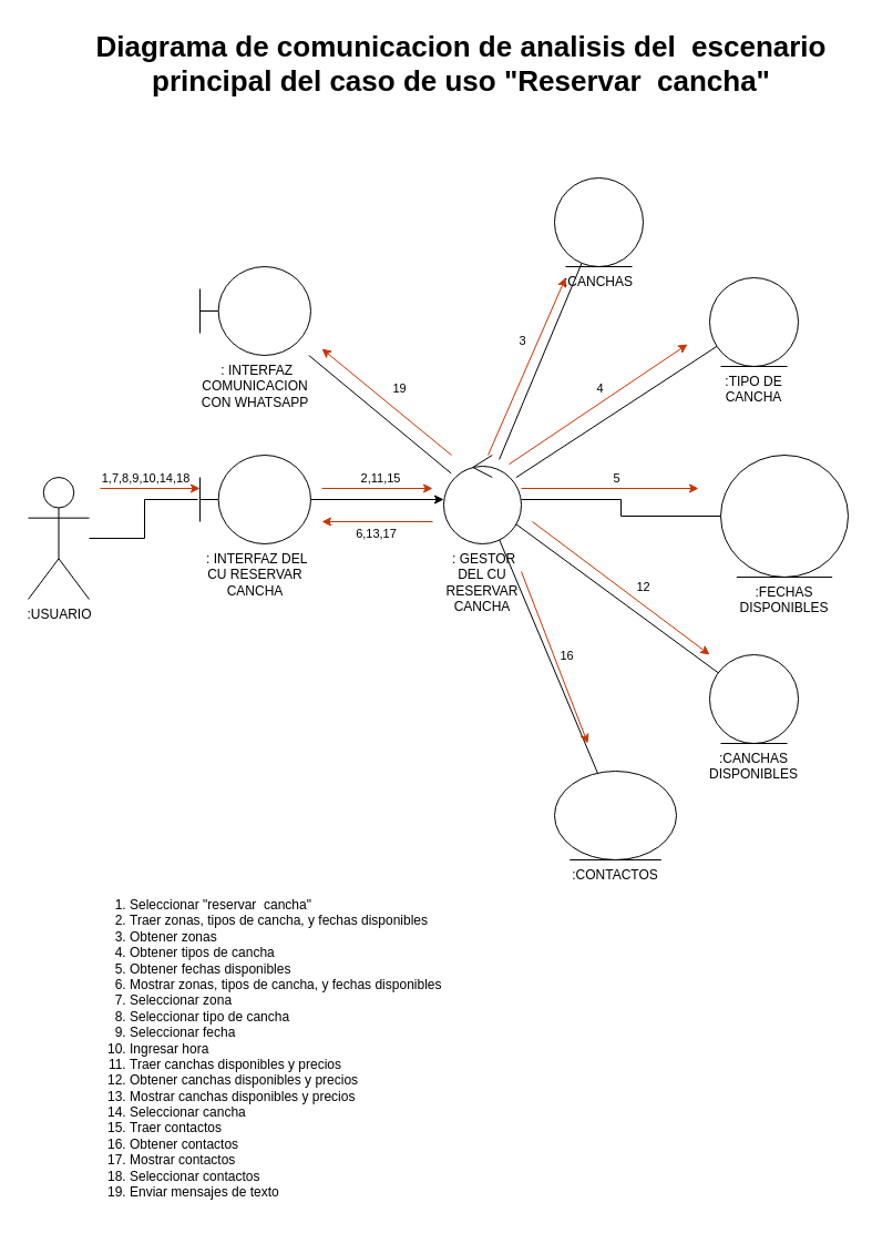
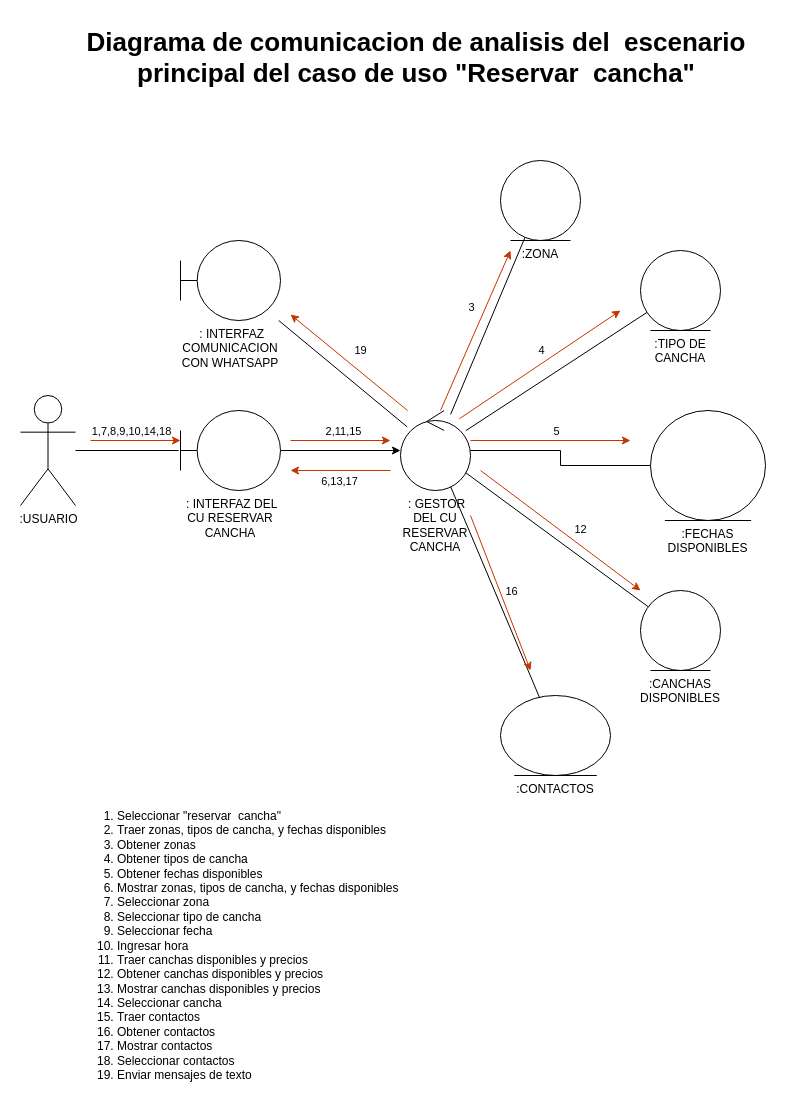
  <mxCell id="0" />
  <mxCell id="1" parent="0" />
  <mxCell id="2" style="edgeStyle=orthogonalEdgeStyle;rounded=0;orthogonalLoop=1;jettySize=auto;html=1;" edge="1" parent="1" source="5" target="20"><mxGeometry relative="1" as="geometry" /></mxCell>
  <mxCell id="3" style="edgeStyle=orthogonalEdgeStyle;rounded=0;orthogonalLoop=1;jettySize=auto;html=1;fillColor=#fa6800;strokeColor=#C73500;" edge="1" parent="1"><mxGeometry relative="1" as="geometry"><mxPoint x="290" y="440" as="sourcePoint" /><mxPoint x="390" y="440" as="targetPoint" /></mxGeometry></mxCell>
  <mxCell id="4" value="2,11,15" style="edgeLabel;html=1;align=center;verticalAlign=middle;resizable=0;points=[];" vertex="1" connectable="0" parent="3"><mxGeometry x="0.04" relative="1" as="geometry"><mxPoint y="-10" as="offset" /></mxGeometry></mxCell>
  <mxCell id="5" value="&amp;nbsp;: INTERFAZ DEL CU RESERVAR CANCHA" style="shape=umlBoundary;whiteSpace=wrap;html=1;labelPosition=center;verticalLabelPosition=bottom;align=center;verticalAlign=top;" vertex="1" parent="1"><mxGeometry x="180" y="410" width="100" height="80" as="geometry" /></mxCell>
- <mxCell id="6" value=":USUARIO" style="shape=umlActor;verticalLabelPosition=bottom;verticalAlign=top;html=1;" vertex="1" parent="1"><mxGeometry x="25" y="430" width="55" height="110" as="geometry" /></mxCell>
+ <mxCell id="6" value=":USUARIO" style="shape=umlActor;verticalLabelPosition=bottom;verticalAlign=top;html=1;" vertex="1" parent="1"><mxGeometry x="20" y="395" width="55" height="110" as="geometry" /></mxCell>
  <mxCell id="7" value="&amp;nbsp;: INTERFAZ COMUNICACION CON WHATSAPP" style="shape=umlBoundary;whiteSpace=wrap;html=1;labelPosition=center;verticalLabelPosition=bottom;align=center;verticalAlign=top;" vertex="1" parent="1"><mxGeometry x="180" y="240" width="100" height="80" as="geometry" /></mxCell>
  <mxCell id="8" style="rounded=1;orthogonalLoop=1;jettySize=auto;html=1;endArrow=none;endFill=0;" edge="1" parent="1" source="20" target="7"><mxGeometry relative="1" as="geometry" /></mxCell>
  <mxCell id="9" style="rounded=0;orthogonalLoop=1;jettySize=auto;html=1;endArrow=none;endFill=0;" edge="1" parent="1" source="20" target="21"><mxGeometry relative="1" as="geometry" /></mxCell>
  <mxCell id="10" style="rounded=0;orthogonalLoop=1;jettySize=auto;html=1;endArrow=none;endFill=0;" edge="1" parent="1" source="20" target="22"><mxGeometry relative="1" as="geometry" /></mxCell>
  <mxCell id="11" style="edgeStyle=orthogonalEdgeStyle;rounded=0;orthogonalLoop=1;jettySize=auto;html=1;endArrow=none;endFill=0;" edge="1" parent="1" source="20" target="23"><mxGeometry relative="1" as="geometry" /></mxCell>
  <mxCell id="12" style="rounded=0;orthogonalLoop=1;jettySize=auto;html=1;endArrow=none;endFill=0;" edge="1" parent="1" source="20" target="24"><mxGeometry relative="1" as="geometry" /></mxCell>
  <mxCell id="13" style="rounded=0;orthogonalLoop=1;jettySize=auto;html=1;endArrow=none;endFill=0;" edge="1" parent="1" source="20" target="25"><mxGeometry relative="1" as="geometry" /></mxCell>
  <mxCell id="14" style="edgeStyle=orthogonalEdgeStyle;rounded=0;orthogonalLoop=1;jettySize=auto;html=1;fillColor=#fa6800;strokeColor=#C73500;" edge="1" parent="1"><mxGeometry relative="1" as="geometry"><mxPoint x="470" y="440" as="sourcePoint" /><mxPoint x="630" y="440" as="targetPoint" /></mxGeometry></mxCell>
  <mxCell id="15" value="5" style="edgeLabel;html=1;align=center;verticalAlign=middle;resizable=0;points=[];" vertex="1" connectable="0" parent="14"><mxGeometry x="0.062" relative="1" as="geometry"><mxPoint y="-10" as="offset" /></mxGeometry></mxCell>
  <mxCell id="16" style="rounded=0;orthogonalLoop=1;jettySize=auto;html=1;fillColor=#fa6800;strokeColor=#C73500;" edge="1" parent="1"><mxGeometry relative="1" as="geometry"><mxPoint x="458.867" y="418.262" as="sourcePoint" /><mxPoint x="620" y="310" as="targetPoint" /></mxGeometry></mxCell>
  <mxCell id="17" value="4" style="edgeLabel;html=1;align=center;verticalAlign=middle;resizable=0;points=[];" vertex="1" connectable="0" parent="16"><mxGeometry x="0.214" y="3" relative="1" as="geometry"><mxPoint x="-15" as="offset" /></mxGeometry></mxCell>
  <mxCell id="18" style="rounded=0;orthogonalLoop=1;jettySize=auto;html=1;fillColor=#fa6800;strokeColor=#C73500;" edge="1" parent="1"><mxGeometry relative="1" as="geometry"><mxPoint x="440.002" y="410.004" as="sourcePoint" /><mxPoint x="510" y="250" as="targetPoint" /></mxGeometry></mxCell>
  <mxCell id="19" value="3" style="edgeLabel;html=1;align=center;verticalAlign=middle;resizable=0;points=[];" vertex="1" connectable="0" parent="18"><mxGeometry x="0.288" y="2" relative="1" as="geometry"><mxPoint x="-13" as="offset" /></mxGeometry></mxCell>
  <mxCell id="20" value="&amp;nbsp;: GESTOR DEL CU RESERVAR CANCHA" style="ellipse;shape=umlControl;whiteSpace=wrap;html=1;labelPosition=center;verticalLabelPosition=bottom;align=center;verticalAlign=top;" vertex="1" parent="1"><mxGeometry x="400" y="410" width="70" height="80" as="geometry" /></mxCell>
- <mxCell id="21" value=":CANCHAS" style="ellipse;shape=umlEntity;whiteSpace=wrap;html=1;labelPosition=center;verticalLabelPosition=bottom;align=center;verticalAlign=top;" vertex="1" parent="1"><mxGeometry x="500" y="160" width="80" height="80" as="geometry" /></mxCell>
+ <mxCell id="21" value=":ZONA" style="ellipse;shape=umlEntity;whiteSpace=wrap;html=1;labelPosition=center;verticalLabelPosition=bottom;align=center;verticalAlign=top;" vertex="1" parent="1"><mxGeometry x="500" y="160" width="80" height="80" as="geometry" /></mxCell>
  <mxCell id="22" value=":TIPO DE CANCHA" style="ellipse;shape=umlEntity;whiteSpace=wrap;html=1;labelPosition=center;verticalLabelPosition=bottom;align=center;verticalAlign=top;" vertex="1" parent="1"><mxGeometry x="640" y="250" width="80" height="80" as="geometry" /></mxCell>
  <mxCell id="23" value=":FECHAS DISPONIBLES" style="ellipse;shape=umlEntity;whiteSpace=wrap;html=1;labelPosition=center;verticalLabelPosition=bottom;align=center;verticalAlign=top;" vertex="1" parent="1"><mxGeometry x="650" y="410" width="115" height="110" as="geometry" /></mxCell>
  <mxCell id="24" value=":CANCHAS DISPONIBLES" style="ellipse;shape=umlEntity;whiteSpace=wrap;html=1;labelPosition=center;verticalLabelPosition=bottom;align=center;verticalAlign=top;" vertex="1" parent="1"><mxGeometry x="640" y="590" width="80" height="80" as="geometry" /></mxCell>
  <mxCell id="25" value=":CONTACTOS" style="ellipse;shape=umlEntity;whiteSpace=wrap;html=1;labelPosition=center;verticalLabelPosition=bottom;align=center;verticalAlign=top;" vertex="1" parent="1"><mxGeometry x="500" y="695" width="110" height="80" as="geometry" /></mxCell>
  <mxCell id="26" style="edgeStyle=orthogonalEdgeStyle;rounded=0;orthogonalLoop=1;jettySize=auto;html=1;entryX=-0.02;entryY=0.5;entryDx=0;entryDy=0;entryPerimeter=0;endArrow=none;endFill=0;" edge="1" parent="1" source="6" target="5"><mxGeometry relative="1" as="geometry" /></mxCell>
  <mxCell id="27" style="edgeStyle=orthogonalEdgeStyle;rounded=0;orthogonalLoop=1;jettySize=auto;html=1;entryX=-0.02;entryY=0.5;entryDx=0;entryDy=0;entryPerimeter=0;fillColor=#fa6800;strokeColor=#C73500;" edge="1" parent="1"><mxGeometry relative="1" as="geometry"><mxPoint x="90" y="440" as="sourcePoint" /><mxPoint x="180" y="440" as="targetPoint" /></mxGeometry></mxCell>
  <mxCell id="28" value="1,7,8,9,10,14,18" style="edgeLabel;html=1;align=center;verticalAlign=middle;resizable=0;points=[];" vertex="1" connectable="0" parent="27"><mxGeometry x="0.089" y="-2" relative="1" as="geometry"><mxPoint x="-9" y="-12" as="offset" /></mxGeometry></mxCell>
  <mxCell id="29" style="rounded=0;orthogonalLoop=1;jettySize=auto;html=1;fillColor=#fa6800;strokeColor=#C73500;" edge="1" parent="1"><mxGeometry relative="1" as="geometry"><mxPoint x="470" y="515" as="sourcePoint" /><mxPoint x="530" y="670" as="targetPoint" /></mxGeometry></mxCell>
  <mxCell id="30" value="16" style="edgeLabel;html=1;align=center;verticalAlign=middle;resizable=0;points=[];" vertex="1" connectable="0" parent="29"><mxGeometry x="-0.055" y="1" relative="1" as="geometry"><mxPoint x="11" y="2" as="offset" /></mxGeometry></mxCell>
  <mxCell id="31" style="rounded=0;orthogonalLoop=1;jettySize=auto;html=1;fillColor=#fa6800;strokeColor=#C73500;" edge="1" parent="1"><mxGeometry relative="1" as="geometry"><mxPoint x="480" y="470" as="sourcePoint" /><mxPoint x="640" y="590" as="targetPoint" /></mxGeometry></mxCell>
  <mxCell id="32" value="12" style="edgeLabel;html=1;align=center;verticalAlign=middle;resizable=0;points=[];" vertex="1" connectable="0" parent="31"><mxGeometry x="0.012" y="3" relative="1" as="geometry"><mxPoint x="17" as="offset" /></mxGeometry></mxCell>
  <mxCell id="33" value="19" style="rounded=1;orthogonalLoop=1;jettySize=auto;html=1;fillColor=#fa6800;strokeColor=#C73500;" edge="1" parent="1"><mxGeometry x="-0.017" y="-17" relative="1" as="geometry"><mxPoint x="407" y="410" as="sourcePoint" /><mxPoint x="290" y="314" as="targetPoint" /><mxPoint x="-1" as="offset" /></mxGeometry></mxCell>
  <mxCell id="34" style="edgeStyle=orthogonalEdgeStyle;rounded=0;orthogonalLoop=1;jettySize=auto;html=1;fillColor=#fa6800;strokeColor=#C73500;" edge="1" parent="1"><mxGeometry relative="1" as="geometry"><mxPoint x="390" y="470" as="sourcePoint" /><mxPoint x="290" y="470" as="targetPoint" /></mxGeometry></mxCell>
  <mxCell id="35" value="6,13,17" style="edgeLabel;html=1;align=center;verticalAlign=middle;resizable=0;points=[];" vertex="1" connectable="0" parent="34"><mxGeometry x="0.04" relative="1" as="geometry"><mxPoint y="10" as="offset" /></mxGeometry></mxCell>
  <mxCell id="36" value="&lt;div align=&quot;center&quot;&gt;&lt;b&gt;&lt;font style=&quot;font-size:26px;&quot; size=&quot;26px&quot;&gt;Diagrama de comunicacion de&lt;/font&gt;&lt;/b&gt;&lt;b&gt;&lt;font style=&quot;font-size:26px;&quot; size=&quot;26px&quot;&gt; analisis del&amp;nbsp; escenario principal del caso de uso &quot;Reservar&amp;nbsp; cancha&quot;&lt;/font&gt;&lt;/b&gt;&lt;br&gt;&lt;/div&gt;    &lt;br&gt;  " style="text;html=1;whiteSpace=wrap;overflow=hidden;rounded=0;" vertex="1" parent="1"><mxGeometry x="70" y="20" width="690" height="120" as="geometry" /></mxCell>
  <mxCell id="37" value="&lt;ol&gt;&lt;li&gt;Seleccionar &quot;reservar &amp;nbsp;cancha&quot;&lt;br&gt;      &lt;/li&gt;&lt;li&gt;Traer zonas, tipos de cancha, y fechas disponibles&lt;br&gt;      &lt;/li&gt;&lt;li&gt;Obtener zonas&lt;br&gt;      &lt;/li&gt;&lt;li&gt;Obtener tipos de cancha&lt;br&gt;      &lt;/li&gt;&lt;li&gt;Obtener fechas disponibles&lt;br&gt;      &lt;/li&gt;&lt;li&gt;Mostrar zonas, tipos de cancha, y fechas disponibles&lt;br&gt;      &lt;/li&gt;&lt;li&gt;Seleccionar zona&lt;br&gt;      &lt;/li&gt;&lt;li&gt;Seleccionar tipo de cancha&lt;br&gt;      &lt;/li&gt;&lt;li&gt;Seleccionar fecha&lt;br&gt;      &lt;/li&gt;&lt;li&gt;Ingresar hora&lt;br&gt;      &lt;/li&gt;&lt;li&gt;Traer canchas disponibles y precios&lt;br&gt;      &lt;/li&gt;&lt;li&gt;Obtener canchas disponibles y precios&lt;br&gt;      &lt;/li&gt;&lt;li&gt;Mostrar canchas disponibles y precios&lt;br&gt;      &lt;/li&gt;&lt;li&gt;Seleccionar cancha&lt;br&gt;      &lt;/li&gt;&lt;li&gt;Traer contactos&lt;br&gt;      &lt;/li&gt;&lt;li&gt;Obtener contactos&lt;br&gt;      &lt;/li&gt;&lt;li&gt;Mostrar contactos&lt;br&gt;      &lt;/li&gt;&lt;li&gt;Seleccionar contactos&lt;br&gt;      &lt;/li&gt;&lt;li&gt;Enviar mensajes de texto&lt;br&gt;      &lt;/li&gt;&lt;/ol&gt;&lt;br&gt;    &lt;p style=&quot;margin-top:0;&quot;&gt;&lt;br&gt;      &amp;nbsp;&lt;br&gt;    &lt;/p&gt;&lt;br&gt;  " style="text;html=1;whiteSpace=wrap;overflow=hidden;rounded=0;" vertex="1" parent="1"><mxGeometry x="75" y="790" width="665" height="300" as="geometry" /></mxCell>
